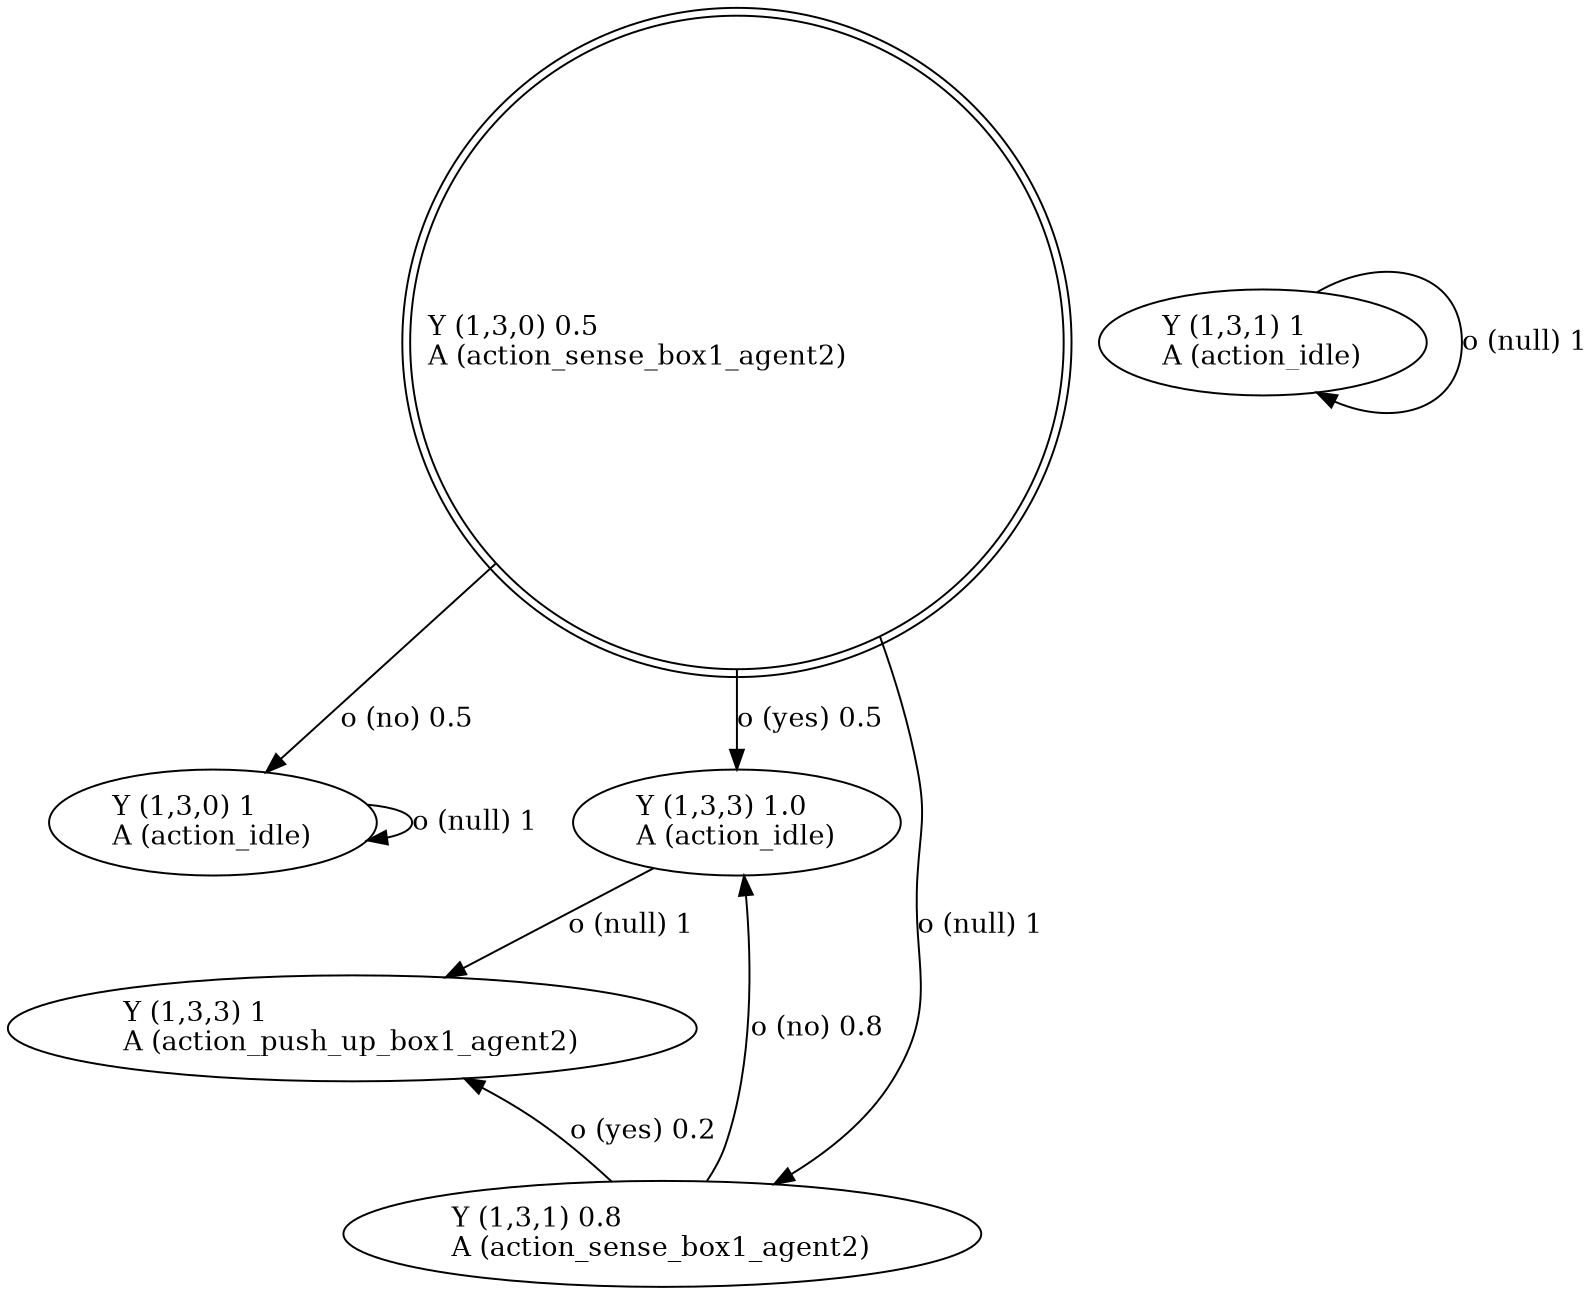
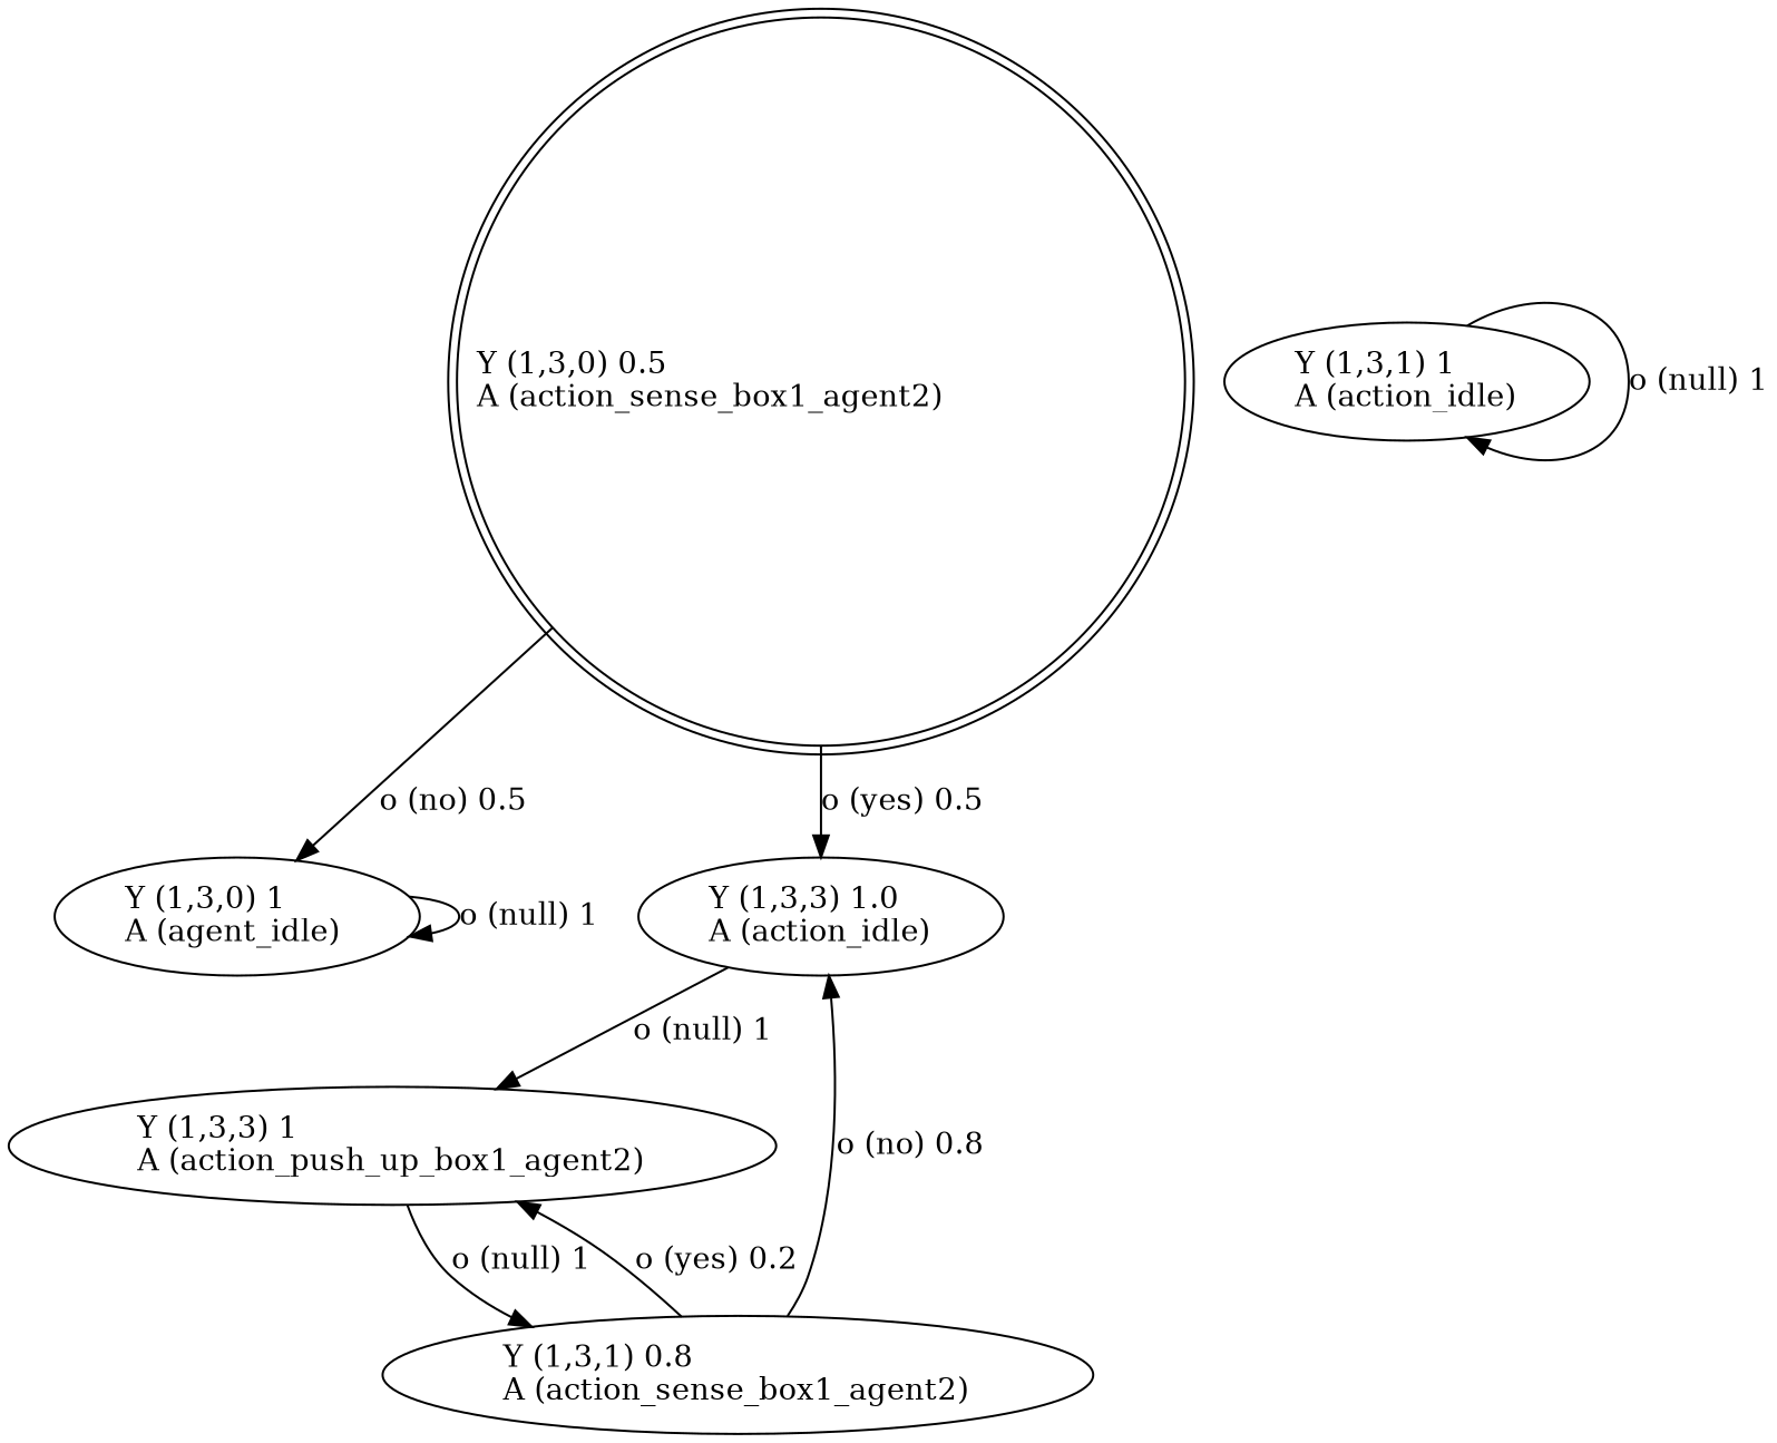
  digraph {
    n1 [label="Y (1,3,0) 0.5\lA (action_sense_box1_agent2)\l" labeljust=l shape=doublecircle]
-   n2 [label="Y (1,3,0) 1\lA (action_idle)\l"]
+   n2 [label="Y (1,3,0) 1\lA (agent_idle)\l"]
    n3 [label="Y (1,3,3) 1.0\lA (action_idle)\l"]
    n4 [label="Y (1,3,3) 1\lA (action_push_up_box1_agent2)\l"]
    n5 [label="Y (1,3,1) 1\lA (action_idle)\l"]
    n6 [label="Y (1,3,1) 0.8\lA (action_sense_box1_agent2)\l"]
    n1 -> n2 [label="o (no) 0.5\l"]
    n1 -> n3 [label="o (yes) 0.5\l"]
    n2 -> n2 [label="o (null) 1\l"]
    n3 -> n4 [label="o (null) 1\l"]
-   n1 -> n6 [label="o (null) 1\l"]
+   n4 -> n6 [label="o (null) 1\l"]
    n5 -> n5 [label="o (null) 1\l"]
    n6 -> n3 [label="o (no) 0.8\l"]
    n6 -> n4 [label="o (yes) 0.2\l"]
  }
